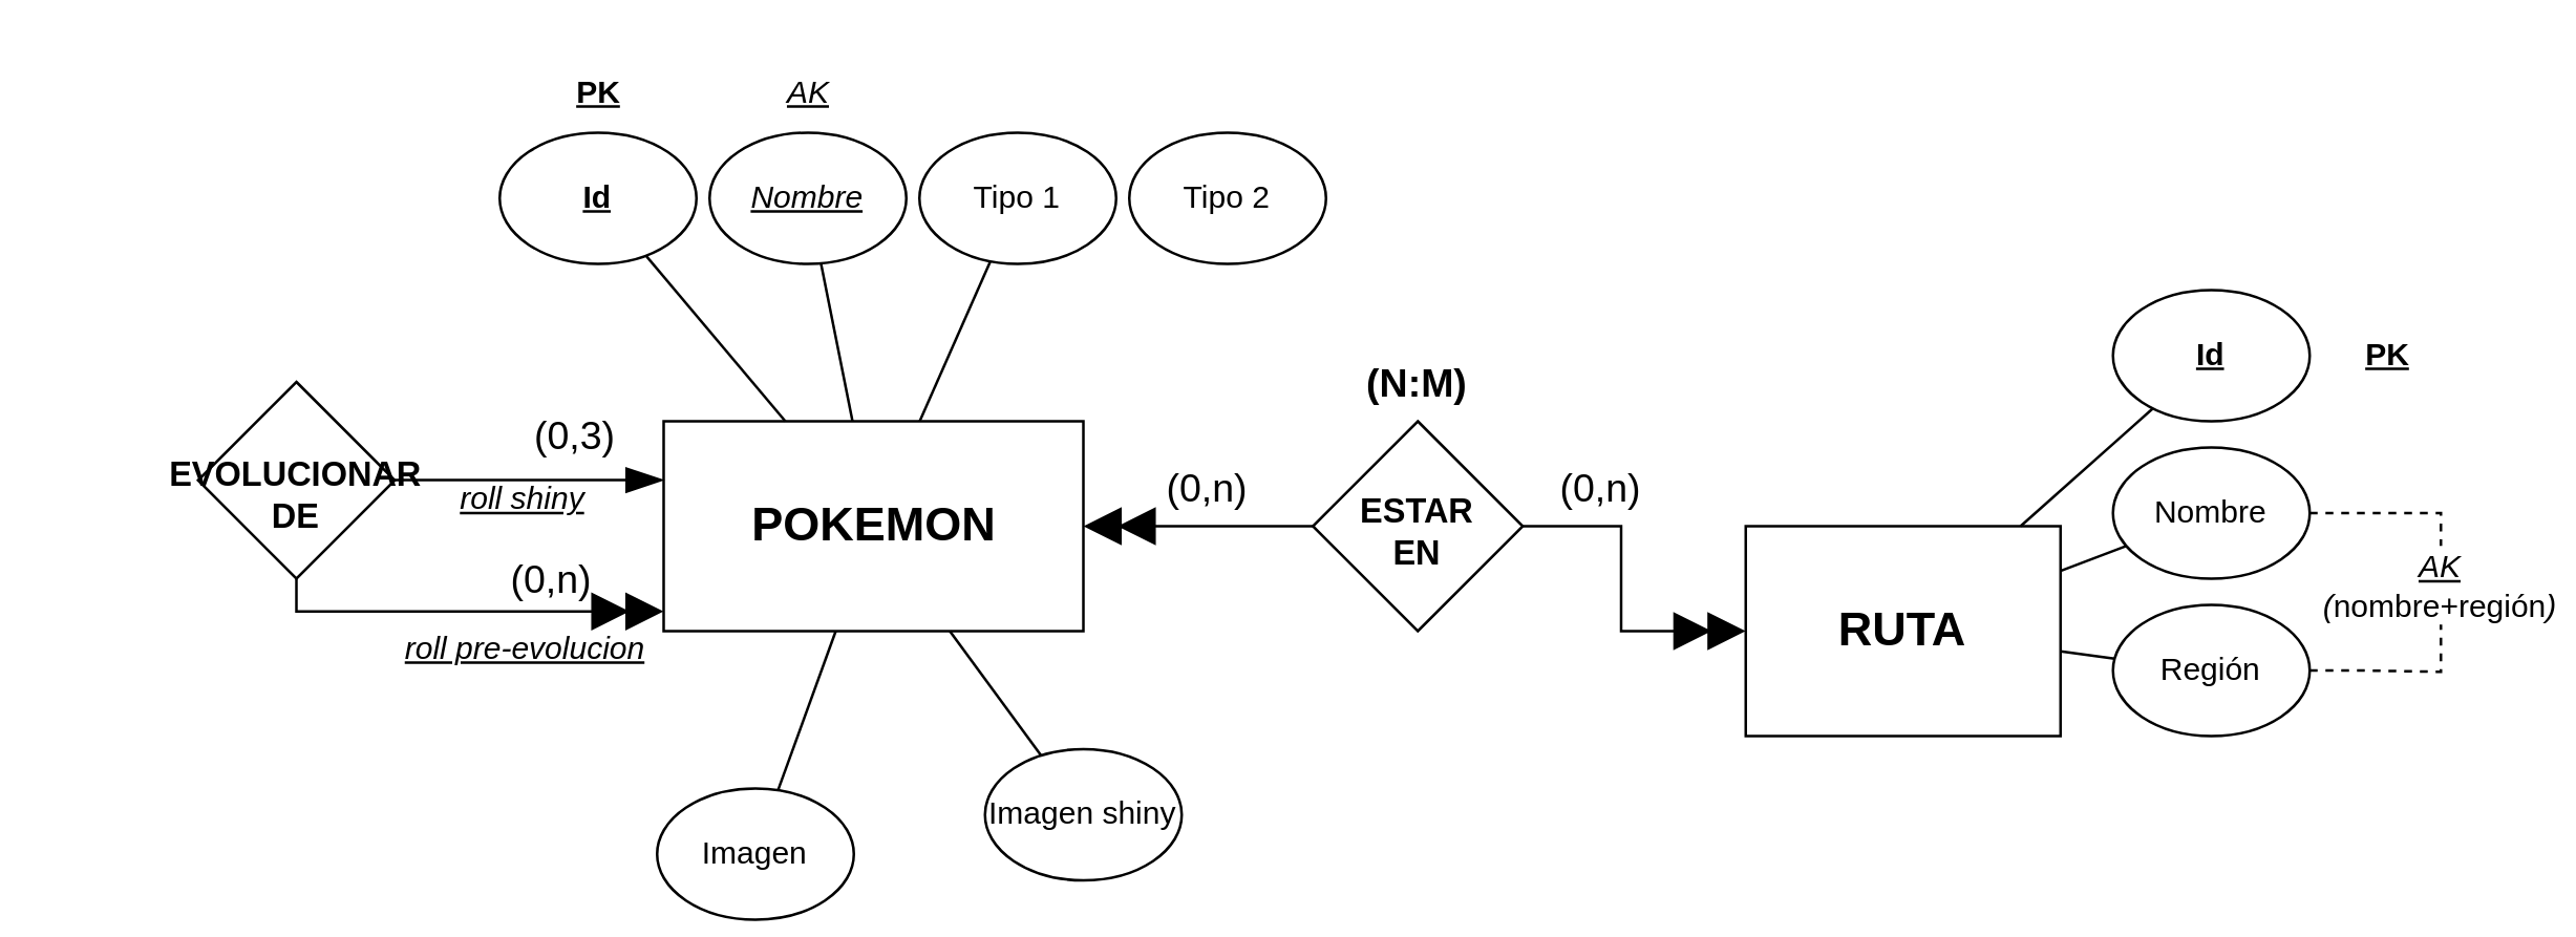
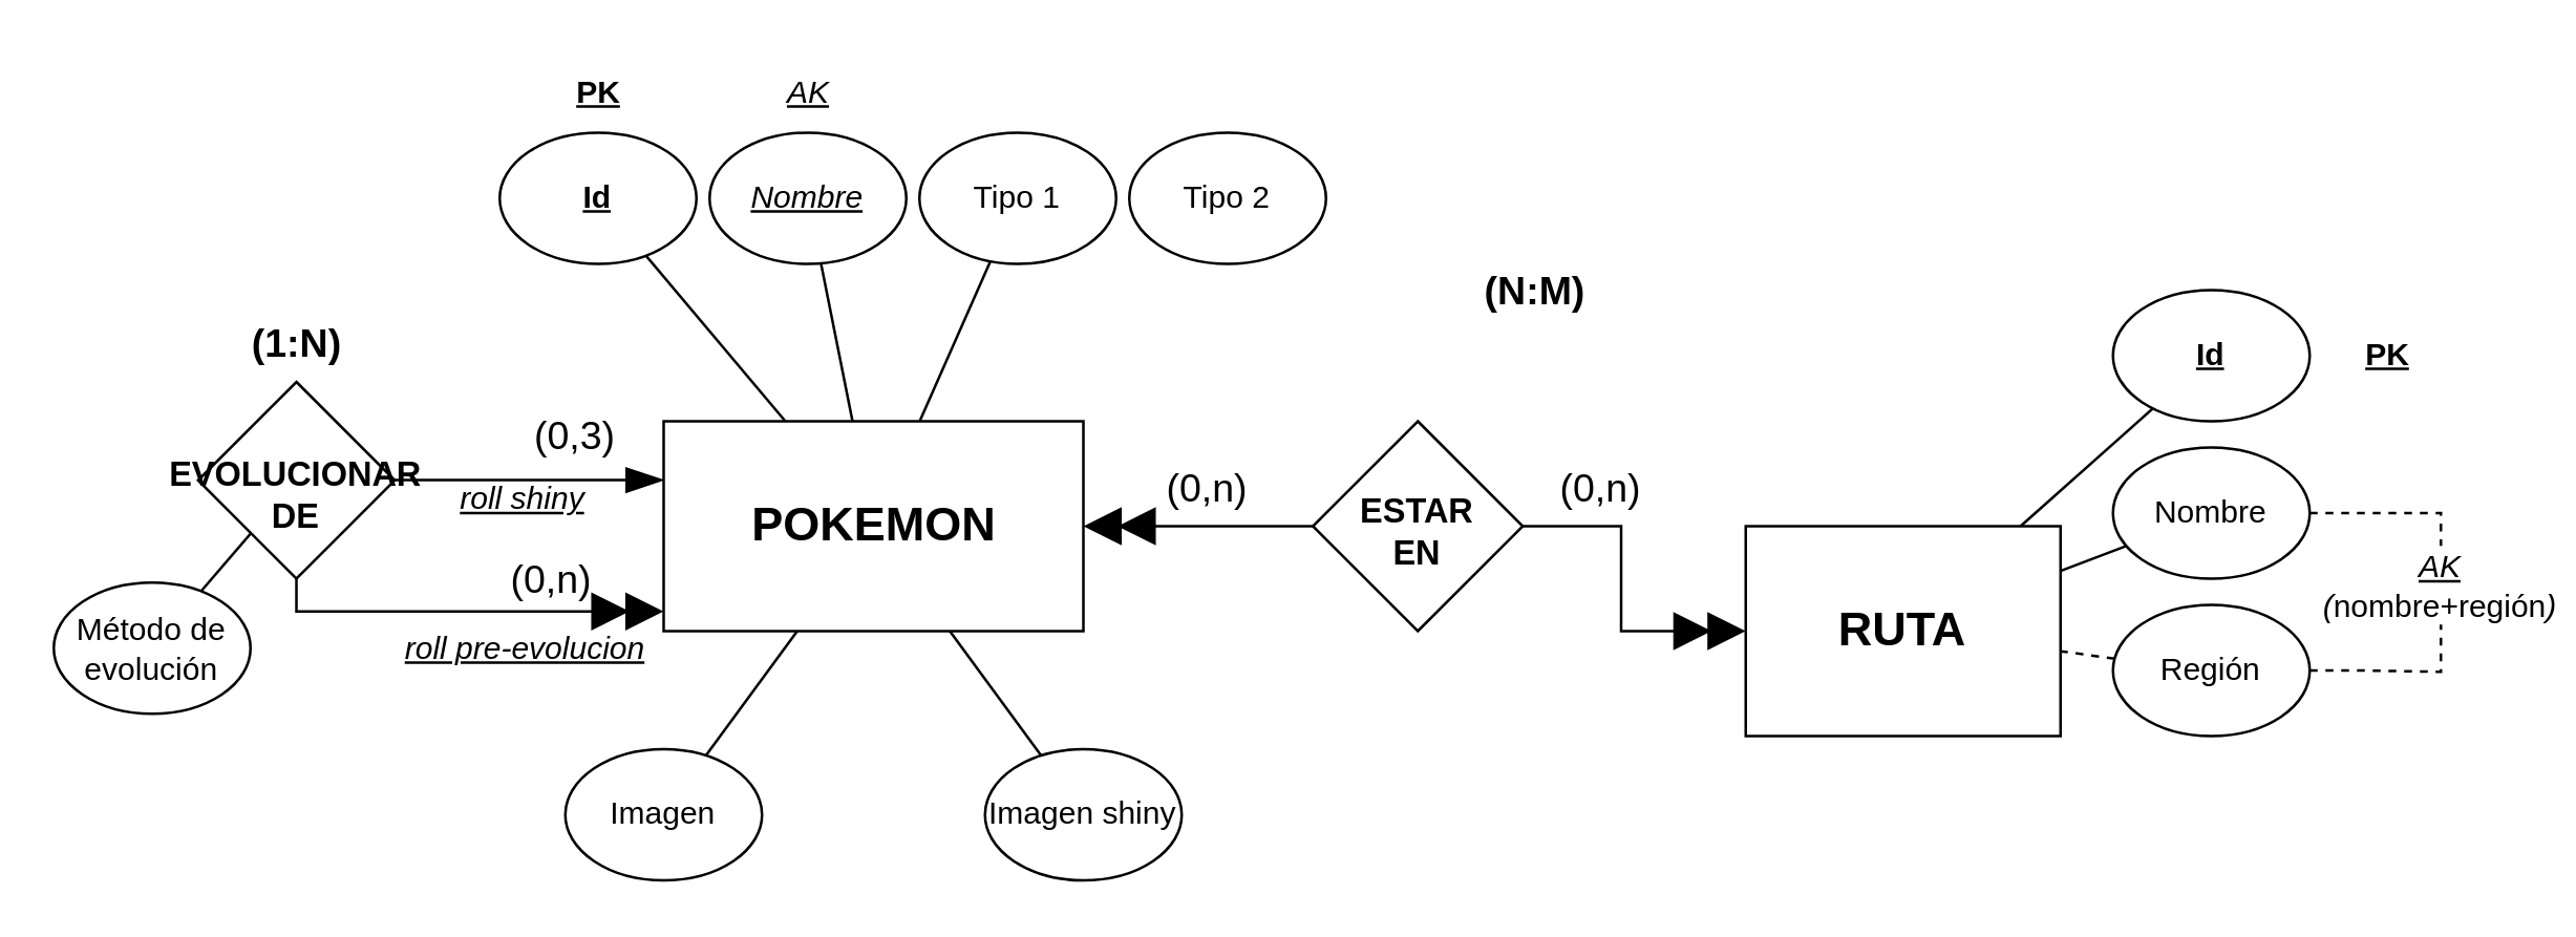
  <mxCell id="0" />
  <mxCell id="1" parent="0" />
  <mxCell id="2" value="&lt;font style=&quot;font-size: 18px;&quot;&gt;&lt;b&gt;POKEMON&lt;/b&gt;&lt;/font&gt;" style="rounded=0;whiteSpace=wrap;html=1;" parent="1" vertex="1"><mxGeometry x="252.5" y="160" width="160" height="80" as="geometry" /></mxCell>
  <mxCell id="3" value="&lt;font style=&quot;font-size: 18px;&quot;&gt;&lt;b&gt;RUTA&lt;/b&gt;&lt;/font&gt;" style="rounded=0;whiteSpace=wrap;html=1;" parent="1" vertex="1"><mxGeometry x="665" y="200" width="120" height="80" as="geometry" /></mxCell>
  <mxCell id="4" style="edgeStyle=orthogonalEdgeStyle;rounded=0;orthogonalLoop=1;jettySize=auto;html=1;entryX=0;entryY=0.5;entryDx=0;entryDy=0;strokeColor=default;align=center;verticalAlign=middle;fontFamily=Helvetica;fontSize=11;fontColor=default;labelBackgroundColor=default;endArrow=doubleBlock;endFill=1;endSize=12;" parent="1" source="6" target="3" edge="1"><mxGeometry relative="1" as="geometry" /></mxCell>
  <mxCell id="5" style="edgeStyle=orthogonalEdgeStyle;rounded=0;orthogonalLoop=1;jettySize=auto;html=1;endArrow=doubleBlock;endFill=1;endSize=12;" parent="1" source="6" target="2" edge="1"><mxGeometry relative="1" as="geometry"><Array as="points"><mxPoint x="440" y="200.5" /><mxPoint x="440" y="200.5" /></Array></mxGeometry></mxCell>
  <mxCell id="6" value="&lt;font style=&quot;font-size: 13px;&quot;&gt;&lt;b&gt;ESTAR&lt;/b&gt;&lt;/font&gt;&lt;div style=&quot;font-size: 13px;&quot;&gt;&lt;font style=&quot;font-size: 13px;&quot;&gt;&lt;b&gt;EN&lt;/b&gt;&lt;/font&gt;&lt;/div&gt;" style="rhombus;whiteSpace=wrap;html=1;verticalAlign=middle;spacingBottom=-3;" parent="1" vertex="1"><mxGeometry x="500" y="160" width="80" height="80" as="geometry" /></mxCell>
- <mxCell id="7" value="(N:M)" style="text;html=1;align=center;verticalAlign=middle;whiteSpace=wrap;rounded=0;fontStyle=1;fontSize=15;" parent="1" vertex="1"><mxGeometry x="510" y="130" width="60" height="30" as="geometry" /></mxCell>
+ <mxCell id="7" value="(N:M)" style="text;html=1;align=center;verticalAlign=middle;whiteSpace=wrap;rounded=0;fontStyle=1;fontSize=15;" parent="1" vertex="1"><mxGeometry x="555" y="95" width="60" height="30" as="geometry" /></mxCell>
  <mxCell id="8" value="&lt;span style=&quot;font-weight: normal;&quot;&gt;(0,n)&lt;/span&gt;" style="text;html=1;align=center;verticalAlign=middle;whiteSpace=wrap;rounded=0;fontStyle=1;fontSize=15;" parent="1" vertex="1"><mxGeometry x="580" y="170" width="60" height="30" as="geometry" /></mxCell>
  <mxCell id="9" value="&lt;span style=&quot;font-weight: normal;&quot;&gt;(0,n)&lt;/span&gt;" style="text;html=1;align=center;verticalAlign=middle;whiteSpace=wrap;rounded=0;fontStyle=1;fontSize=15;" parent="1" vertex="1"><mxGeometry x="430" y="170" width="60" height="30" as="geometry" /></mxCell>
  <mxCell id="10" style="rounded=0;orthogonalLoop=1;jettySize=auto;html=1;endArrow=none;endFill=0;" parent="1" source="11" target="2" edge="1"><mxGeometry relative="1" as="geometry" /></mxCell>
  <mxCell id="11" value="&lt;i&gt;&lt;u&gt;Nombre&lt;/u&gt;&lt;/i&gt;" style="ellipse;whiteSpace=wrap;html=1;" parent="1" vertex="1"><mxGeometry x="270" y="50" width="75" height="50" as="geometry" /></mxCell>
  <mxCell id="12" style="rounded=0;orthogonalLoop=1;jettySize=auto;html=1;endArrow=none;endFill=0;" parent="1" source="13" target="2" edge="1"><mxGeometry relative="1" as="geometry" /></mxCell>
  <mxCell id="13" value="&lt;b&gt;&lt;u&gt;Id&lt;/u&gt;&lt;/b&gt;" style="ellipse;whiteSpace=wrap;html=1;" parent="1" vertex="1"><mxGeometry x="190" y="50" width="75" height="50" as="geometry" /></mxCell>
  <mxCell id="14" style="rounded=0;orthogonalLoop=1;jettySize=auto;html=1;endArrow=none;endFill=0;" parent="1" source="15" target="2" edge="1"><mxGeometry relative="1" as="geometry" /></mxCell>
- <mxCell id="15" value="Imagen" style="ellipse;whiteSpace=wrap;html=1;" parent="1" vertex="1"><mxGeometry x="250" y="300" width="75" height="50" as="geometry" /></mxCell>
+ <mxCell id="15" value="Imagen" style="ellipse;whiteSpace=wrap;html=1;" parent="1" vertex="1"><mxGeometry x="215" y="285" width="75" height="50" as="geometry" /></mxCell>
  <mxCell id="16" style="rounded=0;orthogonalLoop=1;jettySize=auto;html=1;endArrow=none;endFill=0;" parent="1" source="17" target="2" edge="1"><mxGeometry relative="1" as="geometry" /></mxCell>
  <mxCell id="17" value="Imagen shiny" style="ellipse;whiteSpace=wrap;html=1;" parent="1" vertex="1"><mxGeometry x="375" y="285" width="75" height="50" as="geometry" /></mxCell>
  <mxCell id="18" style="rounded=0;orthogonalLoop=1;jettySize=auto;html=1;endArrow=none;endFill=0;" parent="1" source="19" target="2" edge="1"><mxGeometry relative="1" as="geometry" /></mxCell>
  <mxCell id="19" value="Tipo 1" style="ellipse;whiteSpace=wrap;html=1;" parent="1" vertex="1"><mxGeometry x="350" y="50" width="75" height="50" as="geometry" /></mxCell>
  <mxCell id="20" value="Tipo 2" style="ellipse;whiteSpace=wrap;html=1;" parent="1" vertex="1"><mxGeometry x="430" y="50" width="75" height="50" as="geometry" /></mxCell>
+ <mxCell id="21" value="Método de evolución" style="ellipse;whiteSpace=wrap;html=1;" parent="1" vertex="1"><mxGeometry x="20" y="221.5" width="75" height="50" as="geometry" /></mxCell>
  <mxCell id="22" value="&lt;b&gt;&lt;u&gt;PK&lt;/u&gt;&lt;/b&gt;" style="text;html=1;align=center;verticalAlign=middle;whiteSpace=wrap;rounded=0;" parent="1" vertex="1"><mxGeometry x="197.5" y="20" width="60" height="30" as="geometry" /></mxCell>
  <mxCell id="23" value="&lt;u style=&quot;&quot;&gt;&lt;i style=&quot;&quot;&gt;AK&lt;/i&gt;&lt;/u&gt;" style="text;html=1;align=center;verticalAlign=middle;whiteSpace=wrap;rounded=0;" parent="1" vertex="1"><mxGeometry x="277.5" y="20" width="60" height="30" as="geometry" /></mxCell>
  <mxCell id="24" value="&lt;b&gt;&lt;u&gt;Id&lt;/u&gt;&lt;/b&gt;" style="ellipse;whiteSpace=wrap;html=1;" parent="1" vertex="1"><mxGeometry x="805" y="110" width="75" height="50" as="geometry" /></mxCell>
  <mxCell id="25" style="edgeStyle=orthogonalEdgeStyle;rounded=0;orthogonalLoop=1;jettySize=auto;html=1;dashed=1;endArrow=none;endFill=0;" parent="1" source="26" target="30" edge="1"><mxGeometry relative="1" as="geometry"><Array as="points"><mxPoint x="930" y="194.5" /></Array></mxGeometry></mxCell>
  <mxCell id="26" value="Nombre" style="ellipse;whiteSpace=wrap;html=1;" parent="1" vertex="1"><mxGeometry x="805" y="170" width="75" height="50" as="geometry" /></mxCell>
  <mxCell id="27" style="edgeStyle=orthogonalEdgeStyle;rounded=0;orthogonalLoop=1;jettySize=auto;html=1;entryX=0.5;entryY=1;entryDx=0;entryDy=0;dashed=1;endArrow=none;endFill=0;" parent="1" source="28" target="30" edge="1"><mxGeometry relative="1" as="geometry"><Array as="points"><mxPoint x="900" y="255.5" /><mxPoint x="925" y="255.5" /></Array></mxGeometry></mxCell>
  <mxCell id="28" value="Región" style="ellipse;whiteSpace=wrap;html=1;" parent="1" vertex="1"><mxGeometry x="805" y="230" width="75" height="50" as="geometry" /></mxCell>
  <mxCell id="29" value="&lt;b&gt;&lt;u&gt;PK&lt;/u&gt;&lt;/b&gt;" style="text;html=1;align=center;verticalAlign=middle;whiteSpace=wrap;rounded=0;" parent="1" vertex="1"><mxGeometry x="880" y="120" width="60" height="30" as="geometry" /></mxCell>
  <mxCell id="30" value="&lt;i style=&quot;&quot;&gt;&lt;u&gt;AK &lt;/u&gt;(&lt;/i&gt;nombre+región&lt;i style=&quot;&quot;&gt;)&lt;/i&gt;" style="text;html=1;align=center;verticalAlign=middle;whiteSpace=wrap;rounded=0;" parent="1" vertex="1"><mxGeometry x="900" y="207.5" width="60" height="30" as="geometry" /></mxCell>
  <mxCell id="31" style="rounded=0;orthogonalLoop=1;jettySize=auto;html=1;endArrow=none;endFill=0;" parent="1" source="24" target="3" edge="1"><mxGeometry relative="1" as="geometry"><mxPoint x="767.26" y="57" as="sourcePoint" /><mxPoint x="755.26" y="120" as="targetPoint" /></mxGeometry></mxCell>
  <mxCell id="32" style="rounded=0;orthogonalLoop=1;jettySize=auto;html=1;endArrow=none;endFill=0;" parent="1" source="26" target="3" edge="1"><mxGeometry relative="1" as="geometry"><mxPoint x="812" y="173.06" as="sourcePoint" /><mxPoint x="775" y="192.06" as="targetPoint" /></mxGeometry></mxCell>
- <mxCell id="33" style="rounded=0;orthogonalLoop=1;jettySize=auto;html=1;endArrow=none;endFill=0;" parent="1" source="28" target="3" edge="1"><mxGeometry relative="1" as="geometry"><mxPoint x="792" y="237.21" as="sourcePoint" /><mxPoint x="755" y="256.21" as="targetPoint" /></mxGeometry></mxCell>
+ <mxCell id="33" style="rounded=0;orthogonalLoop=1;jettySize=auto;html=1;endArrow=none;endFill=0;dashed=1;" parent="1" source="28" target="3" edge="1"><mxGeometry relative="1" as="geometry"><mxPoint x="792" y="237.21" as="sourcePoint" /><mxPoint x="755" y="256.21" as="targetPoint" /></mxGeometry></mxCell>
  <mxCell id="34" style="edgeStyle=orthogonalEdgeStyle;rounded=0;orthogonalLoop=1;jettySize=auto;html=1;entryX=0.005;entryY=0.343;entryDx=0;entryDy=0;entryPerimeter=0;strokeColor=default;align=center;verticalAlign=middle;fontFamily=Helvetica;fontSize=11;fontColor=default;labelBackgroundColor=default;endArrow=blockThin;endFill=1;endSize=12;" parent="1" edge="1"><mxGeometry relative="1" as="geometry"><mxPoint x="143.87" y="177.16" as="sourcePoint" /><mxPoint x="252.5" y="182.44" as="targetPoint" /><Array as="points"><mxPoint x="129.2" y="177.5" /></Array></mxGeometry></mxCell>
  <mxCell id="35" style="edgeStyle=orthogonalEdgeStyle;rounded=0;orthogonalLoop=1;jettySize=auto;html=1;strokeColor=default;align=center;verticalAlign=middle;fontFamily=Helvetica;fontSize=11;fontColor=default;labelBackgroundColor=default;endArrow=doubleBlock;endFill=1;endSize=12;" parent="1" source="36" target="2" edge="1"><mxGeometry relative="1" as="geometry"><mxPoint x="252.5" y="214.636" as="targetPoint" /><Array as="points"><mxPoint x="113" y="232.5" /></Array></mxGeometry></mxCell>
  <mxCell id="36" value="&lt;span style=&quot;font-size: 13px;&quot;&gt;&lt;b&gt;EVOLUCIONAR&lt;/b&gt;&lt;/span&gt;&lt;div&gt;&lt;span style=&quot;font-size: 13px;&quot;&gt;&lt;b&gt;DE&lt;/b&gt;&lt;/span&gt;&lt;/div&gt;" style="rhombus;whiteSpace=wrap;html=1;verticalAlign=middle;spacingBottom=-11;" parent="1" vertex="1"><mxGeometry x="75" y="145" width="75" height="75" as="geometry" /></mxCell>
+ <mxCell id="37" style="rounded=0;orthogonalLoop=1;jettySize=auto;html=1;endArrow=none;endFill=0;" parent="1" source="36" target="21" edge="1"><mxGeometry relative="1" as="geometry"><mxPoint x="145.5" y="256.5" as="sourcePoint" /><mxPoint x="197.5" y="315.5" as="targetPoint" /></mxGeometry></mxCell>
  <mxCell id="38" value="&lt;span style=&quot;font-weight: normal;&quot;&gt;(0,3)&lt;/span&gt;" style="text;html=1;align=center;verticalAlign=middle;whiteSpace=wrap;rounded=0;fontStyle=1;fontSize=15;" parent="1" vertex="1"><mxGeometry x="189.2" y="150" width="60" height="30" as="geometry" /></mxCell>
  <mxCell id="39" value="&lt;u style=&quot;&quot;&gt;&lt;i style=&quot;&quot;&gt;roll shiny&lt;/i&gt;&lt;/u&gt;" style="text;html=1;align=center;verticalAlign=middle;whiteSpace=wrap;rounded=0;" parent="1" vertex="1"><mxGeometry x="149.2" y="185" width="100" height="10" as="geometry" /></mxCell>
  <mxCell id="40" value="&lt;u style=&quot;&quot;&gt;&lt;i style=&quot;&quot;&gt;roll pre-evolucion&lt;/i&gt;&lt;/u&gt;" style="text;html=1;align=center;verticalAlign=middle;whiteSpace=wrap;rounded=0;" parent="1" vertex="1"><mxGeometry x="150" y="231.5" width="100" height="30" as="geometry" /></mxCell>
  <mxCell id="41" value="&lt;span style=&quot;font-weight: normal;&quot;&gt;(0,n)&lt;/span&gt;" style="text;html=1;align=center;verticalAlign=middle;whiteSpace=wrap;rounded=0;fontStyle=1;fontSize=15;" parent="1" vertex="1"><mxGeometry x="180" y="205" width="60" height="30" as="geometry" /></mxCell>
+ <mxCell id="42" value="(1:N)" style="text;html=1;align=center;verticalAlign=middle;whiteSpace=wrap;rounded=0;fontStyle=1;fontSize=15;" parent="1" vertex="1"><mxGeometry x="82.5" y="115" width="60" height="30" as="geometry" /></mxCell>
